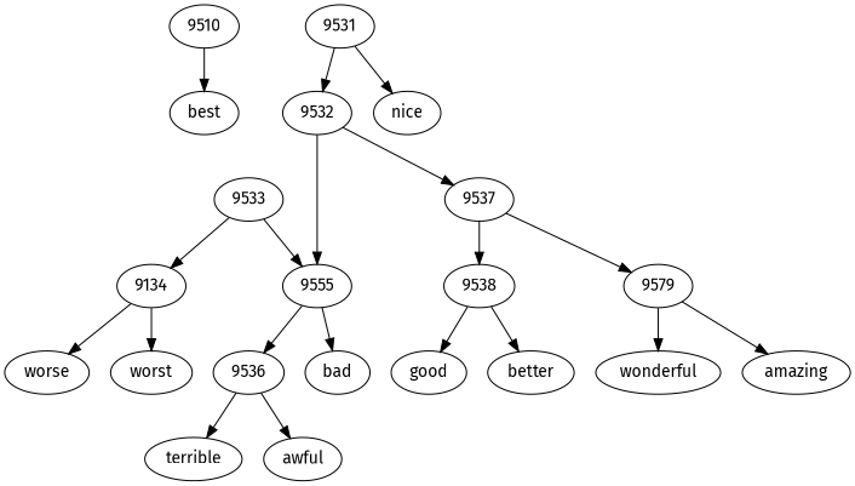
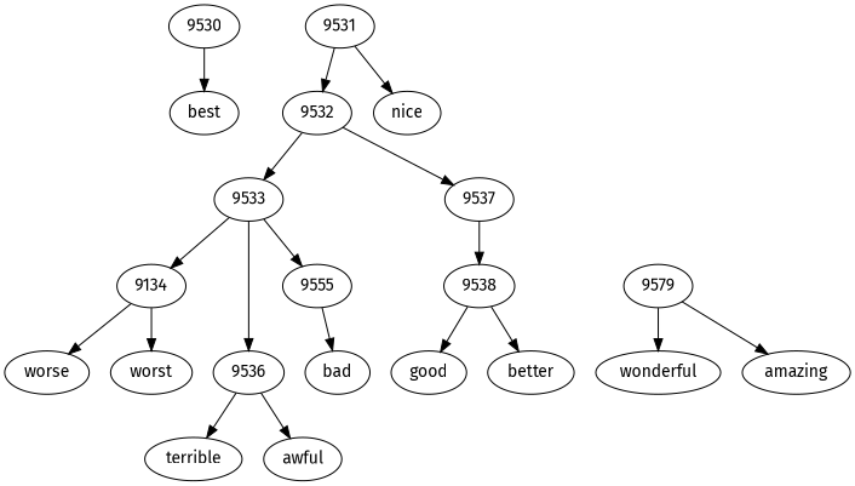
  strict digraph {
    fontname="Fira Sans"
    node [fontname="Fira Sans"]
    edge [fontname="Fira Sans"]
-   9530 [label=9510]
+   9530
    best
    9531
    9532
    nice
    9533
    9537
    n8 [label=9134]
    n9 [label=9555]
    9538
    n11 [label=9579]
    worse
    worst
    9536
    bad
    terrible
    awful
    good
    better
    wonderful
    amazing
    9530 -> best
    9531 -> 9532
    9531 -> nice
-   9532 -> n9
+   9532 -> 9533
    9532 -> 9537
    9533 -> n8
    9533 -> n9
    9537 -> 9538
-   9537 -> n11
    n8 -> worse
    n8 -> worst
-   n9 -> 9536
+   9533 -> 9536
    n9 -> bad
    9538 -> good
    9538 -> better
    n11 -> wonderful
    n11 -> amazing
    9536 -> terrible
    9536 -> awful
  }
